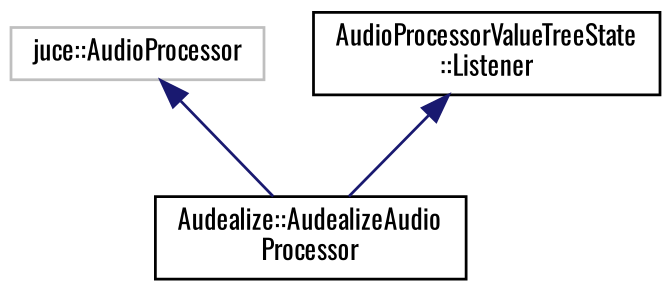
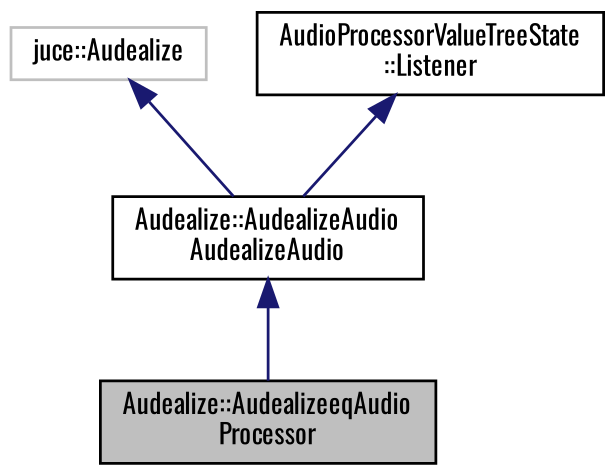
  digraph {
    fontname=Oswald
    node [color=black fillcolor=white fontname=Oswald fontsize=10 shape=record style=filled]
    edge [color=midnightblue dir=back fontname=Oswald fontsize=10 labelfontname=Helvetica labelfontsize=10 style=solid]
-   n2 [height=0.2 label="Audealize::AudealizeAudio\lProcessor" width=0.4]
-   n3 [color=grey75 height=0.2 label="juce::AudioProcessor" width=0.4]
+   n1 [fillcolor=grey75 fontcolor=black height=0.2 label="Audealize::AudealizeeqAudio\lProcessor" width=0.4]
+   n2 [height=0.2 label="Audealize::AudealizeAudio\lAudealizeAudio" width=0.4]
+   n3 [color=grey75 height=0.2 label="juce::Audealize" width=0.4]
    n4 [height=0.2 label="AudioProcessorValueTreeState\l::Listener" width=0.4]
+   n2 -> n1
    n3 -> n2
    n4 -> n2
  }
